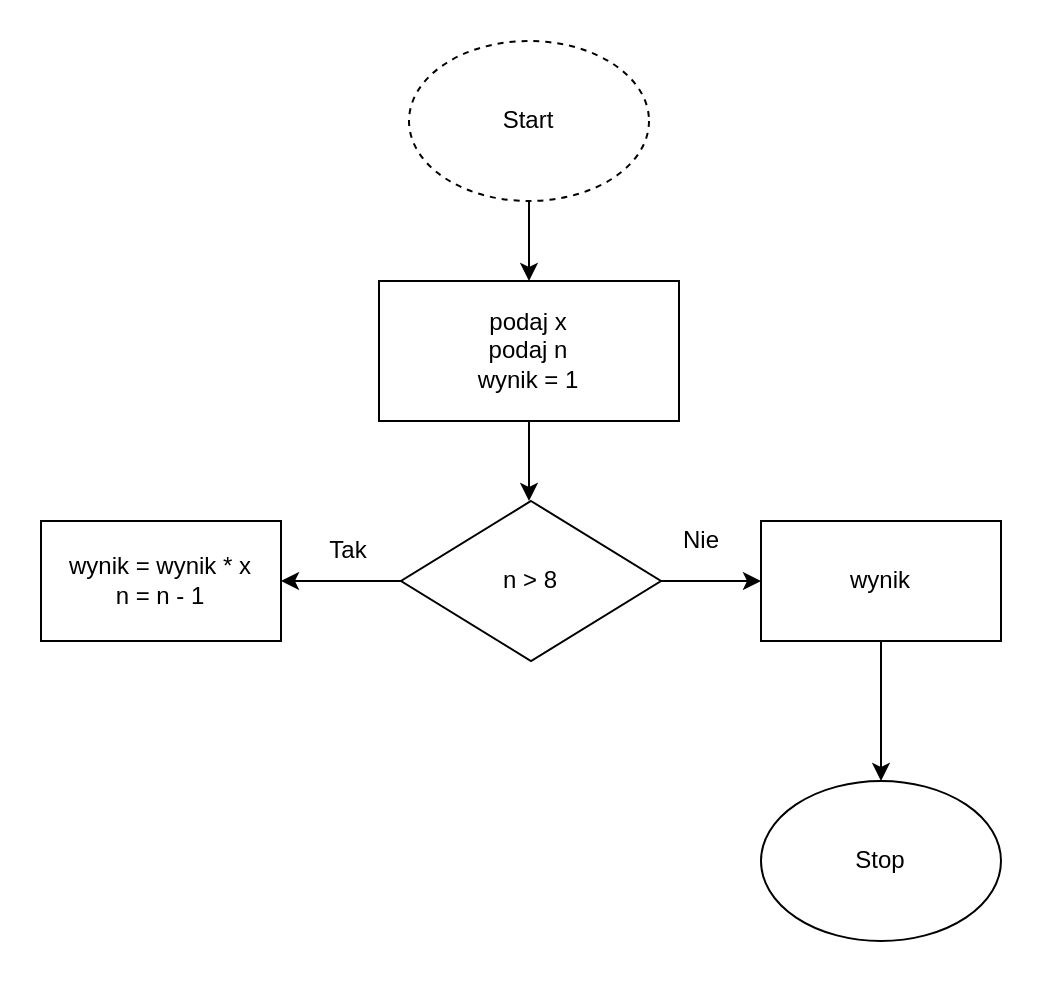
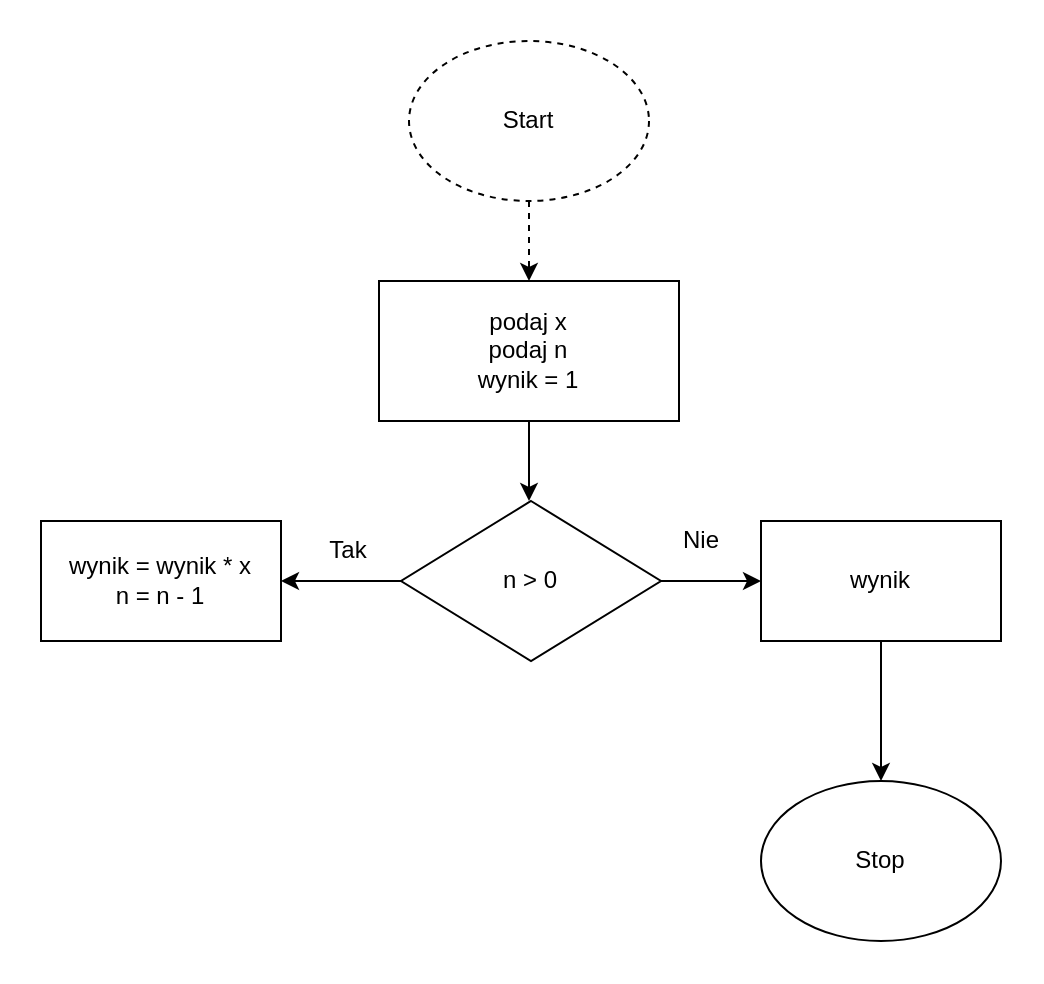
  <mxCell id="0" />
  <mxCell id="1" parent="0" />
- <mxCell id="2" style="edgeStyle=orthogonalEdgeStyle;rounded=0;orthogonalLoop=1;jettySize=auto;html=1;exitX=0.5;exitY=1;exitDx=0;exitDy=0;entryX=0.5;entryY=0;entryDx=0;entryDy=0;" edge="1" parent="1" source="3" target="5"><mxGeometry relative="1" as="geometry" /></mxCell>
+ <mxCell id="2" style="edgeStyle=orthogonalEdgeStyle;rounded=0;orthogonalLoop=1;jettySize=auto;html=1;exitX=0.5;exitY=1;exitDx=0;exitDy=0;entryX=0.5;entryY=0;entryDx=0;entryDy=0;dashed=1;" edge="1" parent="1" source="3" target="5"><mxGeometry relative="1" as="geometry" /></mxCell>
  <mxCell id="3" value="Start" style="ellipse;whiteSpace=wrap;html=1;dashed=1;" vertex="1" parent="1"><mxGeometry x="204" y="20" width="120" height="80" as="geometry" /></mxCell>
  <mxCell id="4" style="edgeStyle=orthogonalEdgeStyle;rounded=0;orthogonalLoop=1;jettySize=auto;html=1;exitX=0.5;exitY=1;exitDx=0;exitDy=0;" edge="1" parent="1" source="5"><mxGeometry relative="1" as="geometry"><mxPoint x="264" y="250" as="targetPoint" /></mxGeometry></mxCell>
  <mxCell id="5" value="&lt;div&gt;podaj x&lt;br&gt;&lt;/div&gt;&lt;div&gt;podaj n&lt;/div&gt;&lt;div&gt;wynik = 1&lt;br&gt;&lt;/div&gt;" style="rounded=0;whiteSpace=wrap;html=1;" vertex="1" parent="1"><mxGeometry x="189" y="140" width="150" height="70" as="geometry" /></mxCell>
  <mxCell id="6" style="edgeStyle=orthogonalEdgeStyle;rounded=0;orthogonalLoop=1;jettySize=auto;html=1;exitX=0;exitY=0.5;exitDx=0;exitDy=0;" edge="1" parent="1" source="8"><mxGeometry relative="1" as="geometry"><mxPoint x="140" y="290" as="targetPoint" /></mxGeometry></mxCell>
  <mxCell id="7" style="edgeStyle=orthogonalEdgeStyle;rounded=0;orthogonalLoop=1;jettySize=auto;html=1;exitX=1;exitY=0.5;exitDx=0;exitDy=0;" edge="1" parent="1" source="8"><mxGeometry relative="1" as="geometry"><mxPoint x="380" y="290" as="targetPoint" /></mxGeometry></mxCell>
- <mxCell id="8" value="n &amp;gt; 8" style="rhombus;whiteSpace=wrap;html=1;" vertex="1" parent="1"><mxGeometry x="200" y="250" width="130" height="80" as="geometry" /></mxCell>
+ <mxCell id="8" value="n &amp;gt; 0" style="rhombus;whiteSpace=wrap;html=1;" vertex="1" parent="1"><mxGeometry x="200" y="250" width="130" height="80" as="geometry" /></mxCell>
  <mxCell id="9" value="Tak" style="text;html=1;strokeColor=none;fillColor=none;align=center;verticalAlign=middle;whiteSpace=wrap;rounded=0;" vertex="1" parent="1"><mxGeometry x="144" y="260" width="60" height="30" as="geometry" /></mxCell>
  <mxCell id="10" value="Nie" style="text;html=1;align=center;verticalAlign=middle;resizable=0;points=[];autosize=1;strokeColor=none;fillColor=none;" vertex="1" parent="1"><mxGeometry x="330" y="255" width="40" height="30" as="geometry" /></mxCell>
  <mxCell id="11" style="edgeStyle=orthogonalEdgeStyle;rounded=0;orthogonalLoop=1;jettySize=auto;html=1;" edge="1" parent="1" source="12"><mxGeometry relative="1" as="geometry"><mxPoint x="440" y="390" as="targetPoint" /></mxGeometry></mxCell>
  <mxCell id="12" value="wynik" style="rounded=0;whiteSpace=wrap;html=1;" vertex="1" parent="1"><mxGeometry x="380" y="260" width="120" height="60" as="geometry" /></mxCell>
  <mxCell id="13" value="Stop" style="ellipse;whiteSpace=wrap;html=1;" vertex="1" parent="1"><mxGeometry x="380" y="390" width="120" height="80" as="geometry" /></mxCell>
  <mxCell id="14" value="wynik = wynik * x&lt;br&gt;&lt;div&gt;n = n - 1&lt;br&gt;&lt;/div&gt;" style="rounded=0;whiteSpace=wrap;html=1;" vertex="1" parent="1"><mxGeometry x="20" y="260" width="120" height="60" as="geometry" /></mxCell>
